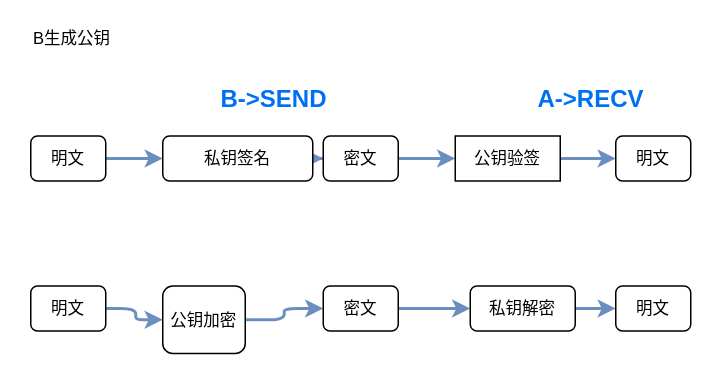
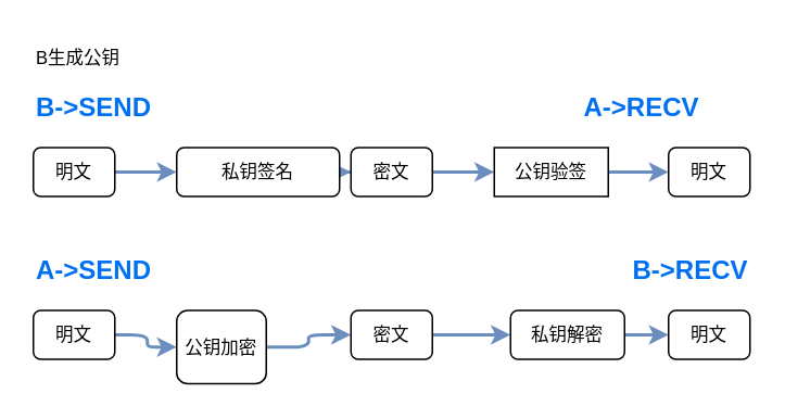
  <mxCell id="0" />
  <mxCell id="1" parent="0" />
  <mxCell id="2" value="" style="edgeStyle=orthogonalEdgeStyle;shape=connector;curved=0;rounded=1;orthogonalLoop=1;jettySize=auto;html=1;shadow=0;strokeColor=#6c8ebf;strokeWidth=1.968;align=center;verticalAlign=middle;fontFamily=Helvetica;fontSize=11;fontColor=default;labelBackgroundColor=default;endArrow=classic;fillColor=#dae8fc;" edge="1" parent="1" source="3" target="5"><mxGeometry relative="1" as="geometry" /></mxCell>
  <mxCell id="3" value="明文" style="rounded=1;whiteSpace=wrap;html=1;fontFamily=Helvetica;fontSize=11;fontColor=default;labelBackgroundColor=default;strokeColor=default;align=center;verticalAlign=middle;fillColor=default;" vertex="1" parent="1"><mxGeometry x="20" y="190" width="50" height="30" as="geometry" /></mxCell>
  <mxCell id="4" value="" style="edgeStyle=orthogonalEdgeStyle;shape=connector;curved=0;rounded=1;orthogonalLoop=1;jettySize=auto;html=1;shadow=0;strokeColor=#6c8ebf;strokeWidth=1.968;align=center;verticalAlign=middle;fontFamily=Helvetica;fontSize=11;fontColor=default;labelBackgroundColor=default;endArrow=classic;fillColor=#dae8fc;" edge="1" parent="1" source="5" target="7"><mxGeometry relative="1" as="geometry" /></mxCell>
  <mxCell id="5" value="公钥加密" style="whiteSpace=wrap;html=1;fontSize=11;rounded=1;labelBackgroundColor=default;strokeColor=default;align=center;verticalAlign=middle;fontFamily=Helvetica;fontColor=default;fillColor=default;" vertex="1" parent="1"><mxGeometry x="108" y="190" width="55" height="45" as="geometry" /></mxCell>
  <mxCell id="6" value="" style="edgeStyle=orthogonalEdgeStyle;shape=connector;curved=0;rounded=1;orthogonalLoop=1;jettySize=auto;html=1;shadow=0;strokeColor=#6c8ebf;strokeWidth=1.968;align=center;verticalAlign=middle;fontFamily=Helvetica;fontSize=11;fontColor=default;labelBackgroundColor=default;endArrow=classic;fillColor=#dae8fc;" edge="1" parent="1" source="7" target="9"><mxGeometry relative="1" as="geometry" /></mxCell>
  <mxCell id="7" value="密文" style="whiteSpace=wrap;html=1;fontSize=11;rounded=1;labelBackgroundColor=default;strokeColor=default;align=center;verticalAlign=middle;fontFamily=Helvetica;fontColor=default;fillColor=default;" vertex="1" parent="1"><mxGeometry x="215" y="190" width="50" height="30" as="geometry" /></mxCell>
  <mxCell id="8" value="" style="edgeStyle=orthogonalEdgeStyle;shape=connector;curved=0;rounded=1;orthogonalLoop=1;jettySize=auto;html=1;shadow=0;strokeColor=#6c8ebf;strokeWidth=1.968;align=center;verticalAlign=middle;fontFamily=Helvetica;fontSize=11;fontColor=default;labelBackgroundColor=default;endArrow=classic;fillColor=#dae8fc;" edge="1" parent="1" source="9" target="10"><mxGeometry relative="1" as="geometry" /></mxCell>
  <mxCell id="9" value="私钥解密" style="whiteSpace=wrap;html=1;fontSize=11;rounded=1;labelBackgroundColor=default;strokeColor=default;align=center;verticalAlign=middle;fontFamily=Helvetica;fontColor=default;fillColor=default;" vertex="1" parent="1"><mxGeometry x="313" y="190" width="70" height="30" as="geometry" /></mxCell>
  <mxCell id="10" value="明文" style="whiteSpace=wrap;html=1;fontSize=11;rounded=1;labelBackgroundColor=default;strokeColor=default;align=center;verticalAlign=middle;fontFamily=Helvetica;fontColor=default;fillColor=default;" vertex="1" parent="1"><mxGeometry x="410" y="190" width="50" height="30" as="geometry" /></mxCell>
  <mxCell id="11" value="" style="edgeStyle=orthogonalEdgeStyle;shape=connector;curved=0;rounded=1;orthogonalLoop=1;jettySize=auto;html=1;shadow=0;strokeColor=#6c8ebf;strokeWidth=1.968;align=center;verticalAlign=middle;fontFamily=Helvetica;fontSize=11;fontColor=default;labelBackgroundColor=default;endArrow=classic;fillColor=#dae8fc;" edge="1" source="12" target="14" parent="1"><mxGeometry relative="1" as="geometry" /></mxCell>
  <mxCell id="12" value="明文" style="rounded=1;whiteSpace=wrap;html=1;fontFamily=Helvetica;fontSize=11;fontColor=default;labelBackgroundColor=default;strokeColor=default;align=center;verticalAlign=middle;fillColor=default;" vertex="1" parent="1"><mxGeometry x="20" y="90" width="50" height="30" as="geometry" /></mxCell>
  <mxCell id="13" value="" style="edgeStyle=orthogonalEdgeStyle;shape=connector;curved=0;rounded=1;orthogonalLoop=1;jettySize=auto;html=1;shadow=0;strokeColor=#6c8ebf;strokeWidth=1.968;align=center;verticalAlign=middle;fontFamily=Helvetica;fontSize=11;fontColor=default;labelBackgroundColor=default;endArrow=classic;fillColor=#dae8fc;" edge="1" source="14" target="16" parent="1"><mxGeometry relative="1" as="geometry" /></mxCell>
  <mxCell id="14" value="私钥签名" style="whiteSpace=wrap;html=1;fontSize=11;rounded=1;labelBackgroundColor=default;strokeColor=default;align=center;verticalAlign=middle;fontFamily=Helvetica;fontColor=default;fillColor=default;" vertex="1" parent="1"><mxGeometry x="108" y="90" width="100" height="30" as="geometry" /></mxCell>
  <mxCell id="15" value="" style="edgeStyle=orthogonalEdgeStyle;shape=connector;curved=0;rounded=1;orthogonalLoop=1;jettySize=auto;html=1;shadow=0;strokeColor=#6c8ebf;strokeWidth=1.968;align=center;verticalAlign=middle;fontFamily=Helvetica;fontSize=11;fontColor=default;labelBackgroundColor=default;endArrow=classic;fillColor=#dae8fc;" edge="1" source="16" target="18" parent="1"><mxGeometry relative="1" as="geometry" /></mxCell>
  <mxCell id="16" value="密文" style="whiteSpace=wrap;html=1;fontSize=11;rounded=1;labelBackgroundColor=default;strokeColor=default;align=center;verticalAlign=middle;fontFamily=Helvetica;fontColor=default;fillColor=default;" vertex="1" parent="1"><mxGeometry x="215" y="90" width="50" height="30" as="geometry" /></mxCell>
  <mxCell id="17" value="" style="edgeStyle=orthogonalEdgeStyle;shape=connector;curved=0;rounded=1;orthogonalLoop=1;jettySize=auto;html=1;shadow=0;strokeColor=#6c8ebf;strokeWidth=1.968;align=center;verticalAlign=middle;fontFamily=Helvetica;fontSize=11;fontColor=default;labelBackgroundColor=default;endArrow=classic;fillColor=#dae8fc;" edge="1" source="18" target="19" parent="1"><mxGeometry relative="1" as="geometry" /></mxCell>
  <mxCell id="18" value="公钥验签" style="whiteSpace=wrap;html=1;fontSize=11;labelBackgroundColor=default;strokeColor=default;align=center;verticalAlign=middle;fontFamily=Helvetica;fontColor=default;fillColor=default;rounded=0;" vertex="1" parent="1"><mxGeometry x="303" y="90" width="70" height="30" as="geometry" /></mxCell>
  <mxCell id="19" value="明文" style="whiteSpace=wrap;html=1;fontSize=11;rounded=1;labelBackgroundColor=default;strokeColor=default;align=center;verticalAlign=middle;fontFamily=Helvetica;fontColor=default;fillColor=default;" vertex="1" parent="1"><mxGeometry x="410" y="90" width="50" height="30" as="geometry" /></mxCell>
- <mxCell id="20" value="B-&amp;gt;SEND" style="text;html=1;align=left;verticalAlign=middle;resizable=0;points=[];autosize=1;strokeColor=none;fillColor=none;fontSize=16;fontColor=#0070F2;fontFamily=Helvetica;fontStyle=1;rounded=1;" vertex="1" parent="1"><mxGeometry x="145" y="50" width="90" height="30" as="geometry" /></mxCell>
+ <mxCell id="20" value="B-&amp;gt;SEND" style="text;html=1;align=left;verticalAlign=middle;resizable=0;points=[];autosize=1;strokeColor=none;fillColor=none;fontSize=16;fontColor=#0070F2;fontFamily=Helvetica;fontStyle=1;rounded=1;" vertex="1" parent="1"><mxGeometry x="20" y="50" width="90" height="30" as="geometry" /></mxCell>
+ <mxCell id="21" value="A-&amp;gt;SEND" style="text;html=1;align=left;verticalAlign=middle;resizable=0;points=[];autosize=1;strokeColor=none;fillColor=none;fontSize=16;fontColor=#0070F2;fontFamily=Helvetica;fontStyle=1;rounded=1;" vertex="1" parent="1"><mxGeometry x="20" y="150" width="90" height="30" as="geometry" /></mxCell>
+ <mxCell id="22" value="B-&amp;gt;RECV" style="text;html=1;align=right;verticalAlign=middle;resizable=0;points=[];autosize=1;strokeColor=none;fillColor=none;fontSize=16;fontColor=#0070F2;fontFamily=Helvetica;fontStyle=1;rounded=1;" vertex="1" parent="1"><mxGeometry x="370" y="150" width="90" height="30" as="geometry" /></mxCell>
  <mxCell id="23" value="A-&amp;gt;RECV" style="text;html=1;align=right;verticalAlign=middle;resizable=0;points=[];autosize=1;strokeColor=none;fillColor=none;fontSize=16;fontColor=#0070F2;fontFamily=Helvetica;fontStyle=1;rounded=1;" vertex="1" parent="1"><mxGeometry x="340" y="50" width="90" height="30" as="geometry" /></mxCell>
- <mxCell id="24" value="B生成公钥" style="text;html=1;align=left;verticalAlign=middle;resizable=0;points=[];autosize=1;strokeColor=none;fillColor=none;fontFamily=Helvetica;fontSize=11;fontColor=default;labelBackgroundColor=default;rounded=1;" vertex="1" parent="1"><mxGeometry x="20" y="10" width="70" height="30" as="geometry" /></mxCell>
+ <mxCell id="24" value="B生成公钥" style="text;html=1;align=left;verticalAlign=middle;resizable=0;points=[];autosize=1;strokeColor=none;fillColor=none;fontFamily=Helvetica;fontSize=11;fontColor=default;labelBackgroundColor=default;rounded=1;" vertex="1" parent="1"><mxGeometry x="20" y="20" width="70" height="30" as="geometry" /></mxCell>
